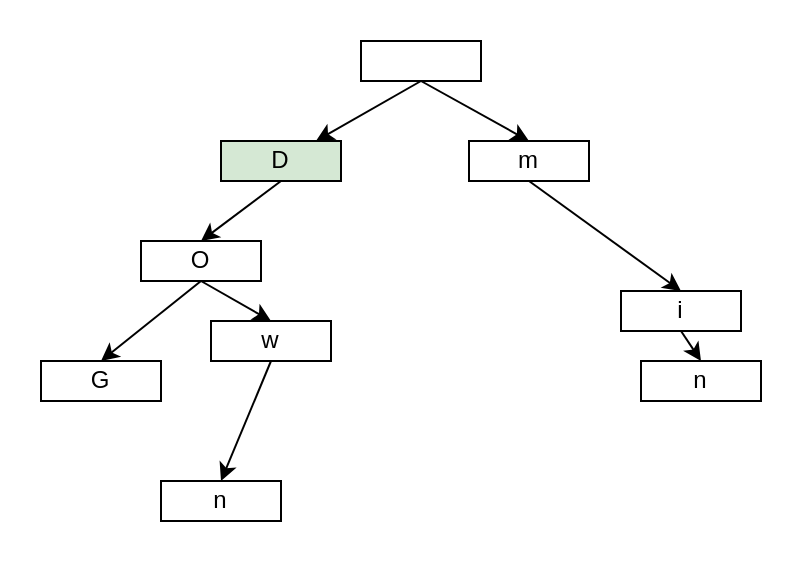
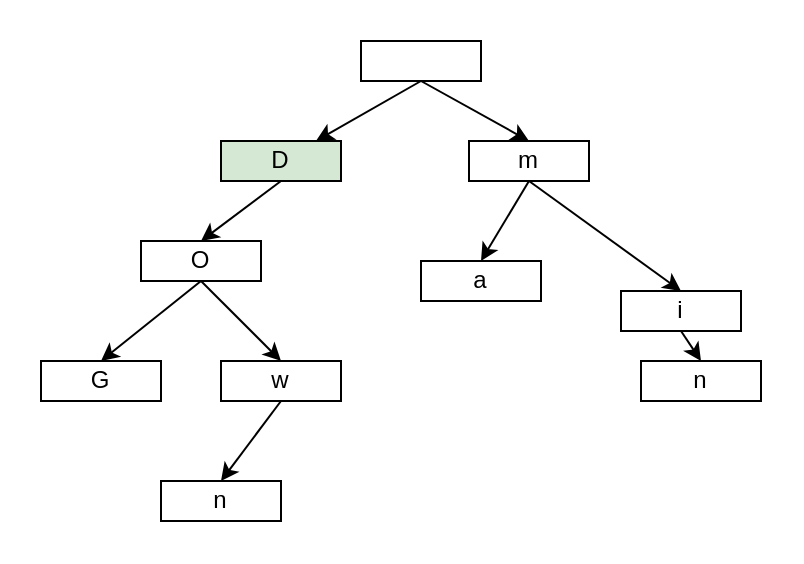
  <mxCell id="0" />
  <mxCell id="1" parent="0" />
  <mxCell id="2" style="edgeStyle=none;rounded=0;orthogonalLoop=1;jettySize=auto;html=1;exitX=0.5;exitY=1;exitDx=0;exitDy=0;entryX=0.5;entryY=0;entryDx=0;entryDy=0;" edge="1" parent="1" source="3" target="6"><mxGeometry relative="1" as="geometry" /></mxCell>
  <mxCell id="3" value="D" style="rounded=0;whiteSpace=wrap;html=1;fillColor=#d5e8d4;" vertex="1" parent="1"><mxGeometry x="110" y="70" width="60" height="20" as="geometry" /></mxCell>
  <mxCell id="4" style="edgeStyle=none;rounded=0;orthogonalLoop=1;jettySize=auto;html=1;exitX=0.5;exitY=1;exitDx=0;exitDy=0;entryX=0.5;entryY=0;entryDx=0;entryDy=0;" edge="1" parent="1" source="6" target="7"><mxGeometry relative="1" as="geometry" /></mxCell>
  <mxCell id="5" style="edgeStyle=none;rounded=0;orthogonalLoop=1;jettySize=auto;html=1;exitX=0.5;exitY=1;exitDx=0;exitDy=0;entryX=0.5;entryY=0;entryDx=0;entryDy=0;" edge="1" parent="1" source="6" target="12"><mxGeometry relative="1" as="geometry" /></mxCell>
  <mxCell id="6" value="O&lt;span style=&quot;color: rgba(0 , 0 , 0 , 0) ; font-family: monospace ; font-size: 0px&quot;&gt;%3CmxGraphModel%3E%3Croot%3E%3CmxCell%20id%3D%220%22%2F%3E%3CmxCell%20id%3D%221%22%20parent%3D%220%22%2F%3E%3CmxCell%20id%3D%222%22%20value%3D%22D%22%20style%3D%22rounded%3D0%3BwhiteSpace%3Dwrap%3Bhtml%3D1%3B%22%20vertex%3D%221%22%20parent%3D%221%22%3E%3CmxGeometry%20x%3D%22345%22%20y%3D%22160%22%20width%3D%2260%22%20height%3D%2220%22%20as%3D%22geometry%22%2F%3E%3C%2FmxCell%3E%3C%2Froot%3E%3C%2FmxGraphModel%3E&lt;/span&gt;&lt;span style=&quot;color: rgba(0 , 0 , 0 , 0) ; font-family: monospace ; font-size: 0px&quot;&gt;%3CmxGraphModel%3E%3Croot%3E%3CmxCell%20id%3D%220%22%2F%3E%3CmxCell%20id%3D%221%22%20parent%3D%220%22%2F%3E%3CmxCell%20id%3D%222%22%20value%3D%22D%22%20style%3D%22rounded%3D0%3BwhiteSpace%3Dwrap%3Bhtml%3D1%3B%22%20vertex%3D%221%22%20parent%3D%221%22%3E%3CmxGeometry%20x%3D%22345%22%20y%3D%22160%22%20width%3D%2260%22%20height%3D%2220%22%20as%3D%22geometry%22%2F%3E%3C%2FmxCell%3E%3C%2Froot%3E%3C%2FmxGraphModel%3E&lt;/span&gt;" style="rounded=0;whiteSpace=wrap;html=1;" vertex="1" parent="1"><mxGeometry x="70" y="120" width="60" height="20" as="geometry" /></mxCell>
  <mxCell id="7" value="G" style="rounded=0;whiteSpace=wrap;html=1;" vertex="1" parent="1"><mxGeometry x="20" y="180" width="60" height="20" as="geometry" /></mxCell>
  <mxCell id="8" style="rounded=0;orthogonalLoop=1;jettySize=auto;html=1;exitX=0.5;exitY=1;exitDx=0;exitDy=0;" edge="1" parent="1" source="10" target="3"><mxGeometry relative="1" as="geometry" /></mxCell>
  <mxCell id="9" style="edgeStyle=none;rounded=0;orthogonalLoop=1;jettySize=auto;html=1;exitX=0.5;exitY=1;exitDx=0;exitDy=0;entryX=0.5;entryY=0;entryDx=0;entryDy=0;" edge="1" parent="1" source="10" target="16"><mxGeometry relative="1" as="geometry" /></mxCell>
  <mxCell id="10" value="" style="rounded=0;whiteSpace=wrap;html=1;" vertex="1" parent="1"><mxGeometry x="180" y="20" width="60" height="20" as="geometry" /></mxCell>
  <mxCell id="11" style="edgeStyle=none;rounded=0;orthogonalLoop=1;jettySize=auto;html=1;exitX=0.5;exitY=1;exitDx=0;exitDy=0;entryX=0.5;entryY=0;entryDx=0;entryDy=0;" edge="1" parent="1" source="12" target="13"><mxGeometry relative="1" as="geometry" /></mxCell>
- <mxCell id="12" value="w" style="rounded=0;whiteSpace=wrap;html=1;" vertex="1" parent="1"><mxGeometry x="105" y="160" width="60" height="20" as="geometry" /></mxCell>
+ <mxCell id="12" value="w" style="rounded=0;whiteSpace=wrap;html=1;" vertex="1" parent="1"><mxGeometry x="110" y="180" width="60" height="20" as="geometry" /></mxCell>
  <mxCell id="13" value="n" style="rounded=0;whiteSpace=wrap;html=1;" vertex="1" parent="1"><mxGeometry x="80" y="240" width="60" height="20" as="geometry" /></mxCell>
+ <mxCell id="14" style="edgeStyle=none;rounded=0;orthogonalLoop=1;jettySize=auto;html=1;exitX=0.5;exitY=1;exitDx=0;exitDy=0;entryX=0.5;entryY=0;entryDx=0;entryDy=0;" edge="1" parent="1" source="16" target="17"><mxGeometry relative="1" as="geometry" /></mxCell>
  <mxCell id="15" style="edgeStyle=none;rounded=0;orthogonalLoop=1;jettySize=auto;html=1;exitX=0.5;exitY=1;exitDx=0;exitDy=0;entryX=0.5;entryY=0;entryDx=0;entryDy=0;" edge="1" parent="1" source="16" target="19"><mxGeometry relative="1" as="geometry" /></mxCell>
  <mxCell id="16" value="m" style="rounded=0;whiteSpace=wrap;html=1;" vertex="1" parent="1"><mxGeometry x="234" y="70" width="60" height="20" as="geometry" /></mxCell>
+ <mxCell id="17" value="a" style="rounded=0;whiteSpace=wrap;html=1;" vertex="1" parent="1"><mxGeometry x="210" y="130" width="60" height="20" as="geometry" /></mxCell>
  <mxCell id="18" style="edgeStyle=none;rounded=0;orthogonalLoop=1;jettySize=auto;html=1;exitX=0.5;exitY=1;exitDx=0;exitDy=0;entryX=0.5;entryY=0;entryDx=0;entryDy=0;" edge="1" parent="1" source="19" target="20"><mxGeometry relative="1" as="geometry" /></mxCell>
  <mxCell id="19" value="i" style="rounded=0;whiteSpace=wrap;html=1;" vertex="1" parent="1"><mxGeometry x="310" y="145" width="60" height="20" as="geometry" /></mxCell>
  <mxCell id="20" value="n" style="rounded=0;whiteSpace=wrap;html=1;" vertex="1" parent="1"><mxGeometry x="320" y="180" width="60" height="20" as="geometry" /></mxCell>
